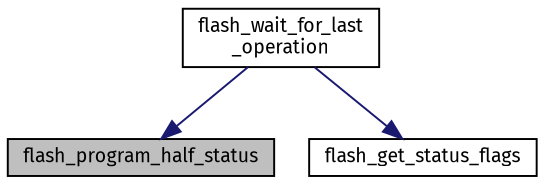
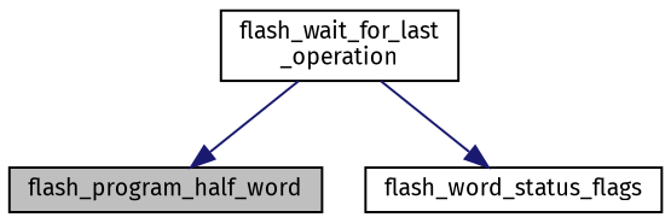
  digraph {
    fontname="Fira Sans"
    rankdir=TB
    node [color=black fillcolor=white fontname="Fira Sans" fontsize=10 shape=record style=filled]
    edge [color=midnightblue fontname="Fira Sans" fontsize=10 labelfontname=Helvetica labelfontsize=10 style=solid]
-   n1 [fillcolor=grey75 fontcolor=black height=0.2 label=flash_program_half_status width=0.4]
+   n1 [fillcolor=grey75 fontcolor=black height=0.2 label=flash_program_half_word width=0.4]
    n2 [height=0.2 label="flash_wait_for_last\l_operation" width=0.4]
-   n3 [height=0.2 label=flash_get_status_flags width=0.4]
+   n3 [height=0.2 label=flash_word_status_flags width=0.4]
    n2 -> n1
    n2 -> n3
  }
